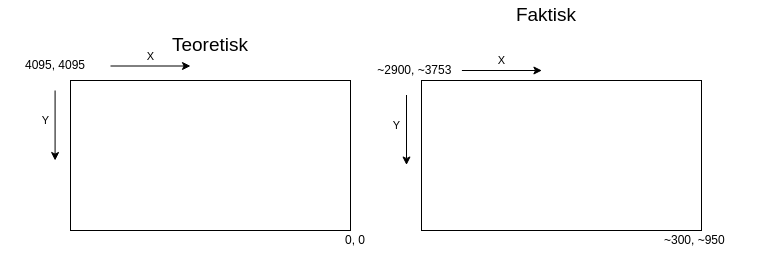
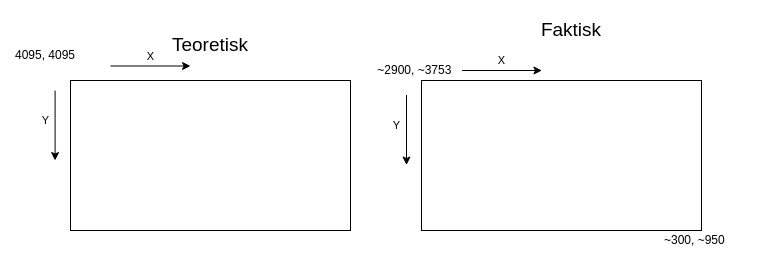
  <mxCell id="0" />
  <mxCell id="1" parent="0" />
  <mxCell id="2" value="" style="rounded=0;whiteSpace=wrap;html=1;" vertex="1" parent="1"><mxGeometry x="70" y="80" width="280" height="150" as="geometry" /></mxCell>
- <mxCell id="3" value="4095, 4095" style="text;html=1;strokeColor=none;fillColor=none;align=center;verticalAlign=middle;whiteSpace=wrap;rounded=0;" vertex="1" parent="1"><mxGeometry x="20" y="55" width="70" height="20" as="geometry" /></mxCell>
+ <mxCell id="3" value="4095, 4095" style="text;html=1;strokeColor=none;fillColor=none;align=center;verticalAlign=middle;whiteSpace=wrap;rounded=0;" vertex="1" parent="1"><mxGeometry x="10" y="45" width="70" height="20" as="geometry" /></mxCell>
  <mxCell id="4" value="X" style="endArrow=classic;html=1;" edge="1" parent="1"><mxGeometry y="9" width="50" height="50" relative="1" as="geometry"><mxPoint x="110" y="65.5" as="sourcePoint" /><mxPoint x="190" y="65.5" as="targetPoint" /><mxPoint y="-1" as="offset" /></mxGeometry></mxCell>
  <mxCell id="5" value="Y" style="endArrow=classic;html=1;" edge="1" parent="1"><mxGeometry x="-0.143" y="-10" width="50" height="50" relative="1" as="geometry"><mxPoint x="54.58" y="90" as="sourcePoint" /><mxPoint x="54.58" y="160" as="targetPoint" /><mxPoint as="offset" /></mxGeometry></mxCell>
- <mxCell id="6" value="0, 0" style="text;html=1;strokeColor=none;fillColor=none;align=center;verticalAlign=middle;whiteSpace=wrap;rounded=0;" vertex="1" parent="1"><mxGeometry x="320" y="230" width="70" height="20" as="geometry" /></mxCell>
  <mxCell id="7" value="Teoretisk" style="text;html=1;strokeColor=none;fillColor=none;align=center;verticalAlign=middle;whiteSpace=wrap;rounded=0;fontSize=19;" vertex="1" parent="1"><mxGeometry x="180" y="35" width="60" height="20" as="geometry" /></mxCell>
- <mxCell id="8" value="Faktisk" style="text;html=1;strokeColor=none;fillColor=none;align=center;verticalAlign=middle;whiteSpace=wrap;rounded=0;fontSize=19;" vertex="1" parent="1"><mxGeometry x="516" y="5" width="60" height="20" as="geometry" /></mxCell>
+ <mxCell id="8" value="Faktisk" style="text;html=1;strokeColor=none;fillColor=none;align=center;verticalAlign=middle;whiteSpace=wrap;rounded=0;fontSize=19;" vertex="1" parent="1"><mxGeometry x="541" y="20" width="60" height="20" as="geometry" /></mxCell>
  <mxCell id="9" value="" style="rounded=0;whiteSpace=wrap;html=1;" vertex="1" parent="1"><mxGeometry x="421" y="80" width="280" height="150" as="geometry" /></mxCell>
  <mxCell id="10" value="~2900, ~3753&amp;nbsp;" style="text;html=1;strokeColor=none;fillColor=none;align=center;verticalAlign=middle;whiteSpace=wrap;rounded=0;" vertex="1" parent="1"><mxGeometry x="361" y="60" width="110" height="20" as="geometry" /></mxCell>
  <mxCell id="11" value="~300, ~950&amp;nbsp;" style="text;html=1;strokeColor=none;fillColor=none;align=center;verticalAlign=middle;whiteSpace=wrap;rounded=0;" vertex="1" parent="1"><mxGeometry x="641" y="230" width="110" height="20" as="geometry" /></mxCell>
  <mxCell id="12" value="X" style="endArrow=classic;html=1;" edge="1" parent="1"><mxGeometry y="9" width="50" height="50" relative="1" as="geometry"><mxPoint x="461.42" y="70" as="sourcePoint" /><mxPoint x="541.42" y="70" as="targetPoint" /><mxPoint y="-1" as="offset" /></mxGeometry></mxCell>
  <mxCell id="13" value="Y" style="endArrow=classic;html=1;" edge="1" parent="1"><mxGeometry x="-0.143" y="-10" width="50" height="50" relative="1" as="geometry"><mxPoint x="406" y="94.5" as="sourcePoint" /><mxPoint x="406" y="164.5" as="targetPoint" /><mxPoint as="offset" /></mxGeometry></mxCell>
